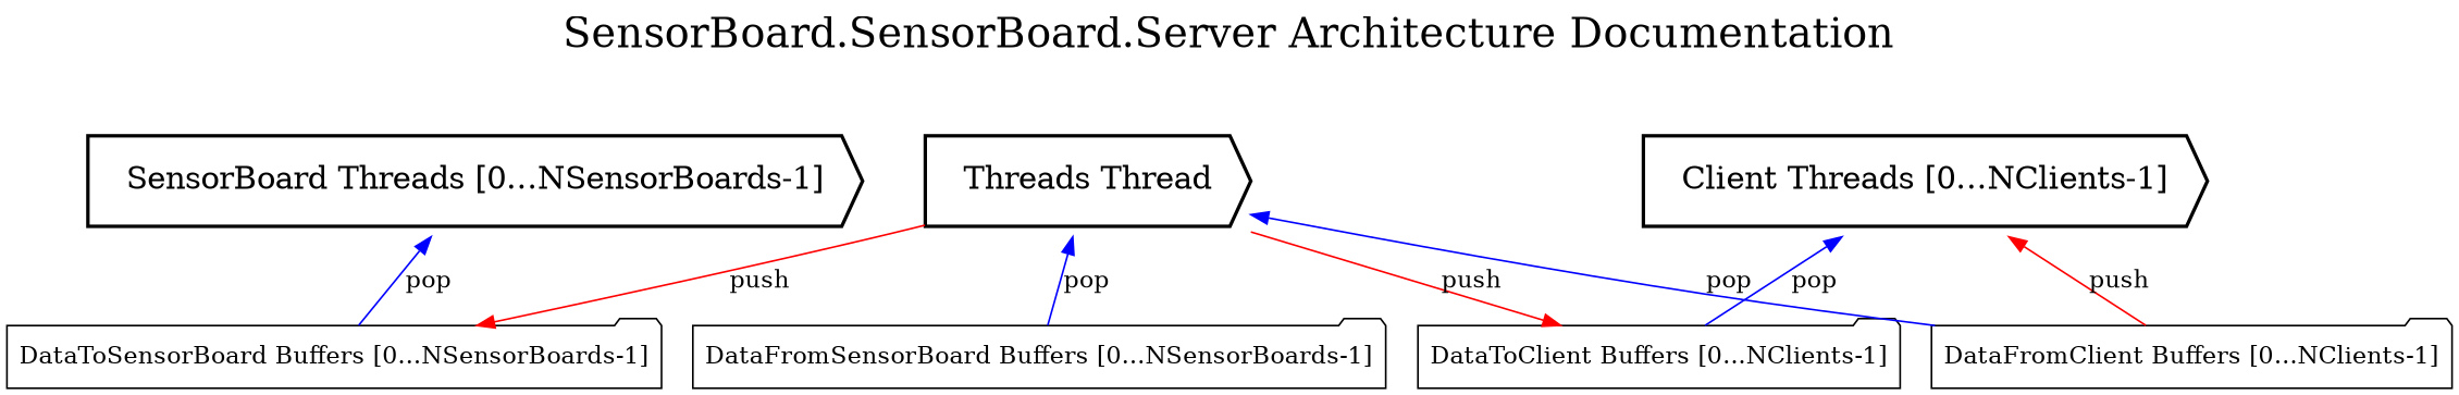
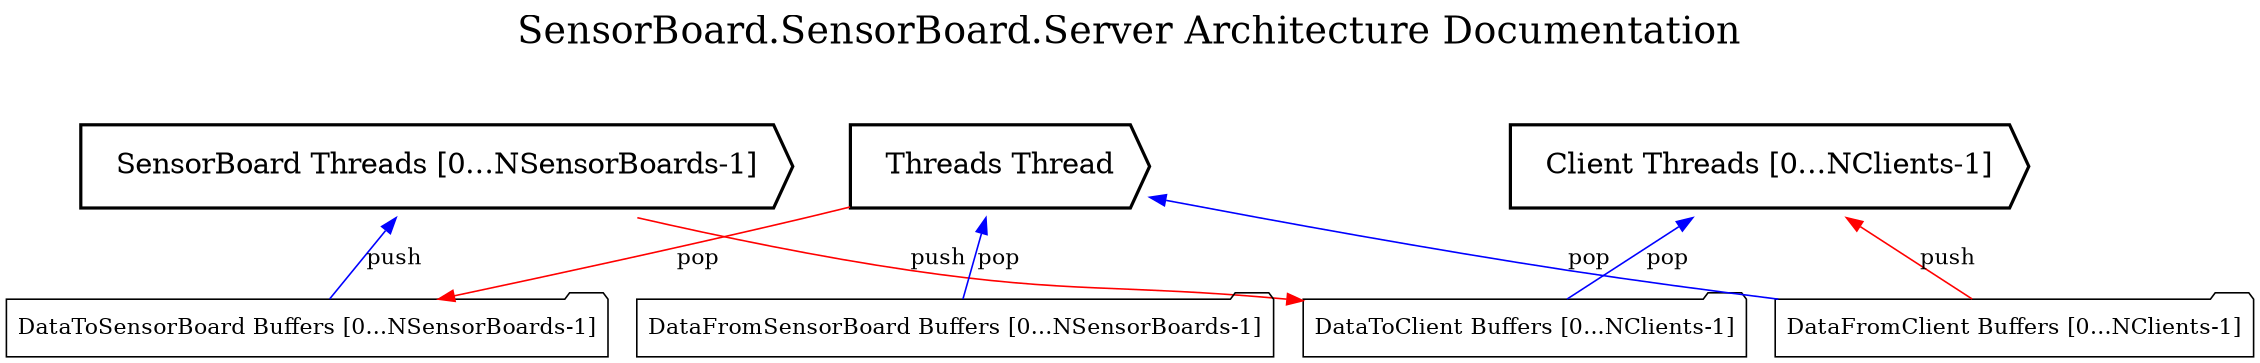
  digraph {
    concentrate=true
    fontsize=24
    label="SensorBoard.SensorBoard.Server Architecture Documentation"
    labelloc=t
    rank=source
    node [margin=0.1 shape=folder]
    edge [color=blue]
    n1 [fontsize=18 label="Threads Thread" margin=0.3 penwidth=2 shape=cds]
    n2 [fontsize=18 label="Client Threads [0...NClients-1]" margin=0.3 penwidth=2 shape=cds]
    n3 [fontsize=18 label="SensorBoard Threads [0...NSensorBoards-1]" margin=0.3 penwidth=2 shape=cds]
    n4 [label="DataToClient Buffers [0...NClients-1]"]
    n5 [label="DataFromClient Buffers [0...NClients-1]"]
    n6 [label="DataToSensorBoard Buffers [0...NSensorBoards-1]"]
    n7 [label="DataFromSensorBoard Buffers [0...NSensorBoards-1]"]
    subgraph sub_1 {
      rank=same
      n1
      n2
      n3
    }
    subgraph sub_2 {
      rank=same
      n4
      n5
      n6
      n7
    }
-   n1 -> n4 [color=red label=push]
-   n1 -> n6 [color=red label=push]
+   n3 -> n4 [color=red label=push]
+   n1 -> n6 [color=red label=pop]
    n4 -> n2 [label=pop]
    n5 -> n1 [label=pop]
    n5 -> n2 [color=red label=push]
-   n6 -> n3 [label=pop]
+   n6 -> n3 [label=push]
    n7 -> n1 [label=pop]
  }
